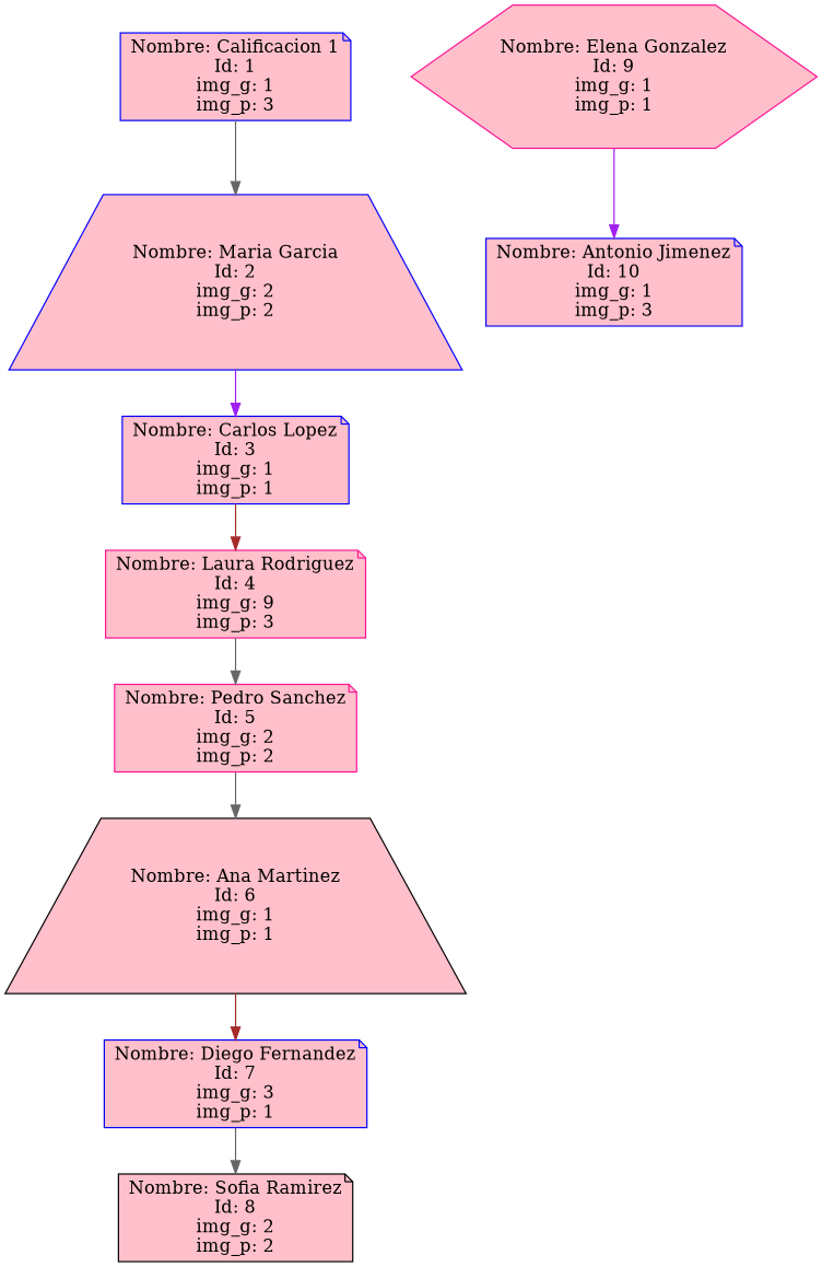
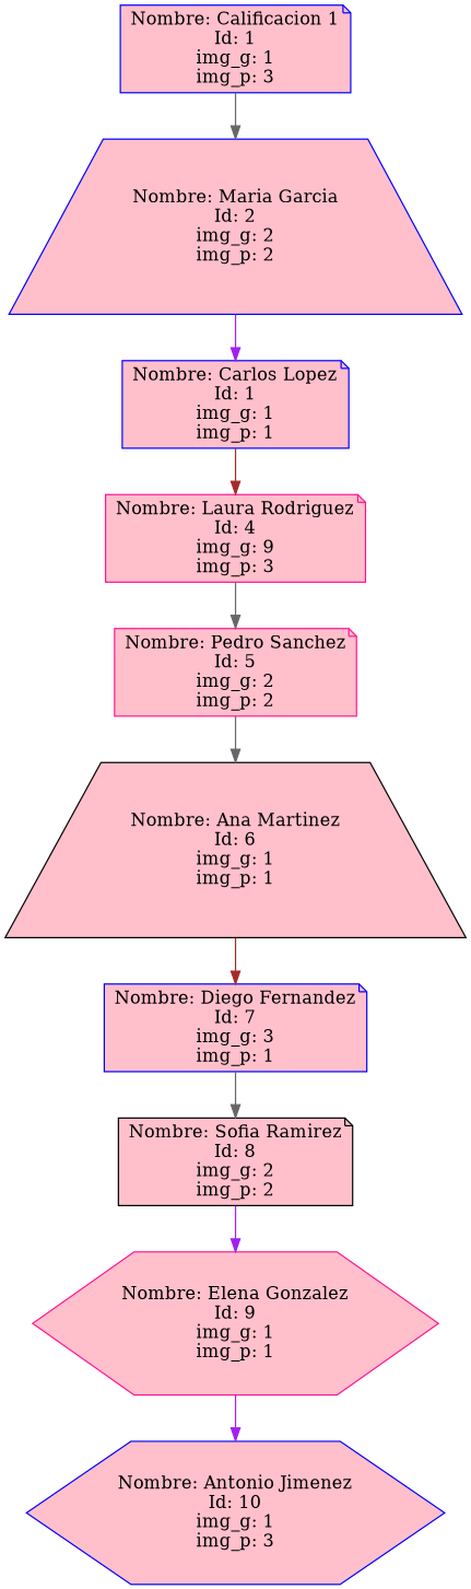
  digraph {
    node [color=blue fillcolor=pink shape=note style=filled]
    edge [color=gray40]
    n1 [label="Nombre: Calificacion 1\nId: 1\nimg_g: 1\nimg_p: 3"]
    n2 [label="Nombre: Maria Garcia\nId: 2\nimg_g: 2\nimg_p: 2" shape=trapezium]
-   n3 [label="Nombre: Carlos Lopez\nId: 3\nimg_g: 1\nimg_p: 1"]
+   n3 [label="Nombre: Carlos Lopez\nId: 1\nimg_g: 1\nimg_p: 1"]
    n4 [color=deeppink label="Nombre: Laura Rodriguez\nId: 4\nimg_g: 9\nimg_p: 3"]
    n5 [color=deeppink label="Nombre: Pedro Sanchez\nId: 5\nimg_g: 2\nimg_p: 2"]
    n6 [color=black label="Nombre: Ana Martinez\nId: 6\nimg_g: 1\nimg_p: 1" shape=trapezium]
    n7 [label="Nombre: Diego Fernandez\nId: 7\nimg_g: 3\nimg_p: 1"]
    n8 [color=black label="Nombre: Sofia Ramirez\nId: 8\nimg_g: 2\nimg_p: 2"]
    n9 [color=deeppink label="Nombre: Elena Gonzalez\nId: 9\nimg_g: 1\nimg_p: 1" shape=hexagon]
-   n10 [label="Nombre: Antonio Jimenez\nId: 10\nimg_g: 1\nimg_p: 3"]
+   n10 [label="Nombre: Antonio Jimenez\nId: 10\nimg_g: 1\nimg_p: 3" shape=hexagon]
    n1 -> n2
    n2 -> n3 [color=purple]
    n3 -> n4 [color=brown]
    n4 -> n5
    n5 -> n6
    n6 -> n7 [color=brown]
    n7 -> n8
+   n8 -> n9 [color=purple]
    n9 -> n10 [color=purple]
  }
